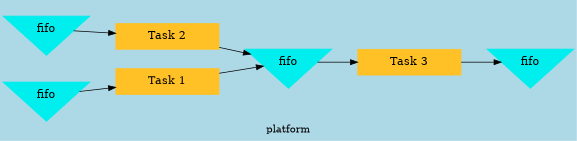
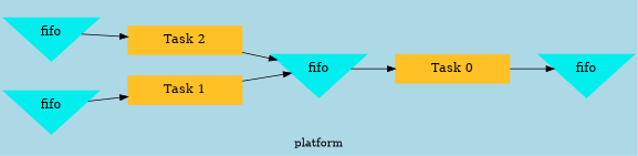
  digraph {
    bgcolor=lightblue
    compound=true
    label=platform
    ordering=out
    rankdir=LR
    style=filled
    node [color=cyan2 fontsize=16 shape=invtriangle style=filled]
    n1 [color=goldenrod1 label="Task 1" shape=box width=2]
    n2 [label=fifo]
    n3 [color=goldenrod1 label="Task 2" shape=box width=2]
-   n4 [color=goldenrod1 label="Task 3" shape=box width=2]
+   n4 [color=goldenrod1 label="Task 0" shape=box width=2]
    n5 [label=fifo]
    n6 [label=fifo]
    n7 [label=fifo]
    n1 -> n2
    n2 -> n4
    n3 -> n2
    n4 -> n5
    n6 -> n1
    n7 -> n3
  }
